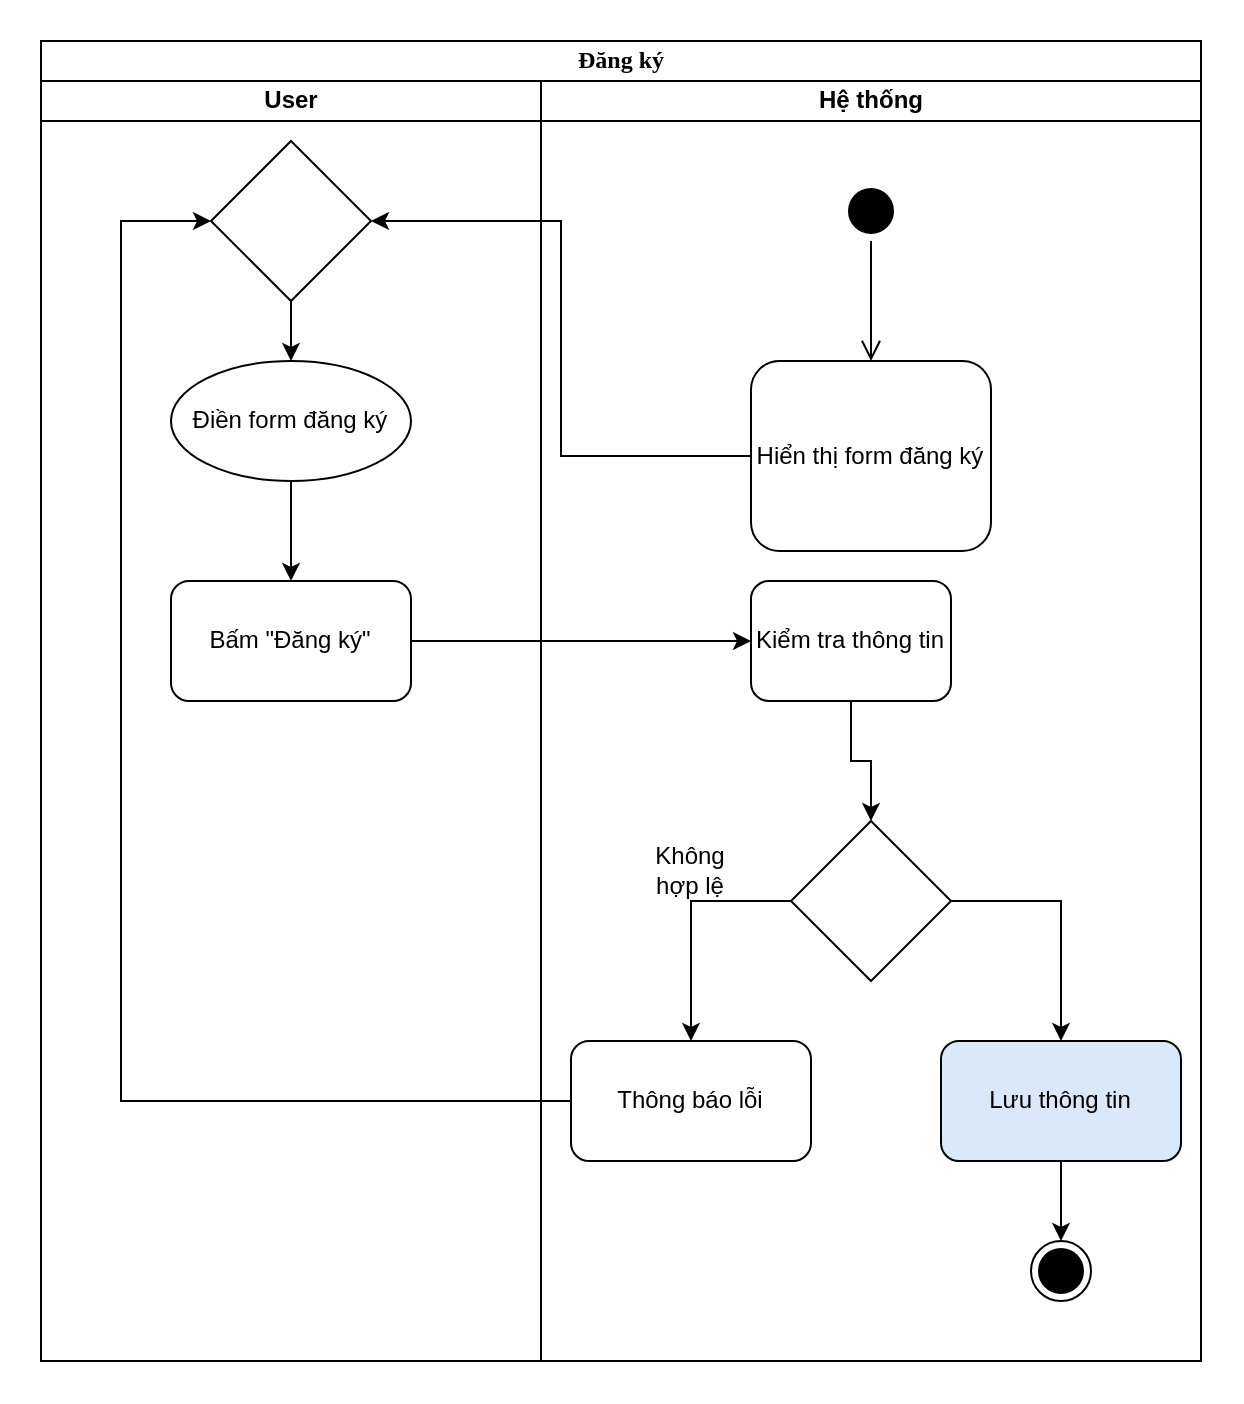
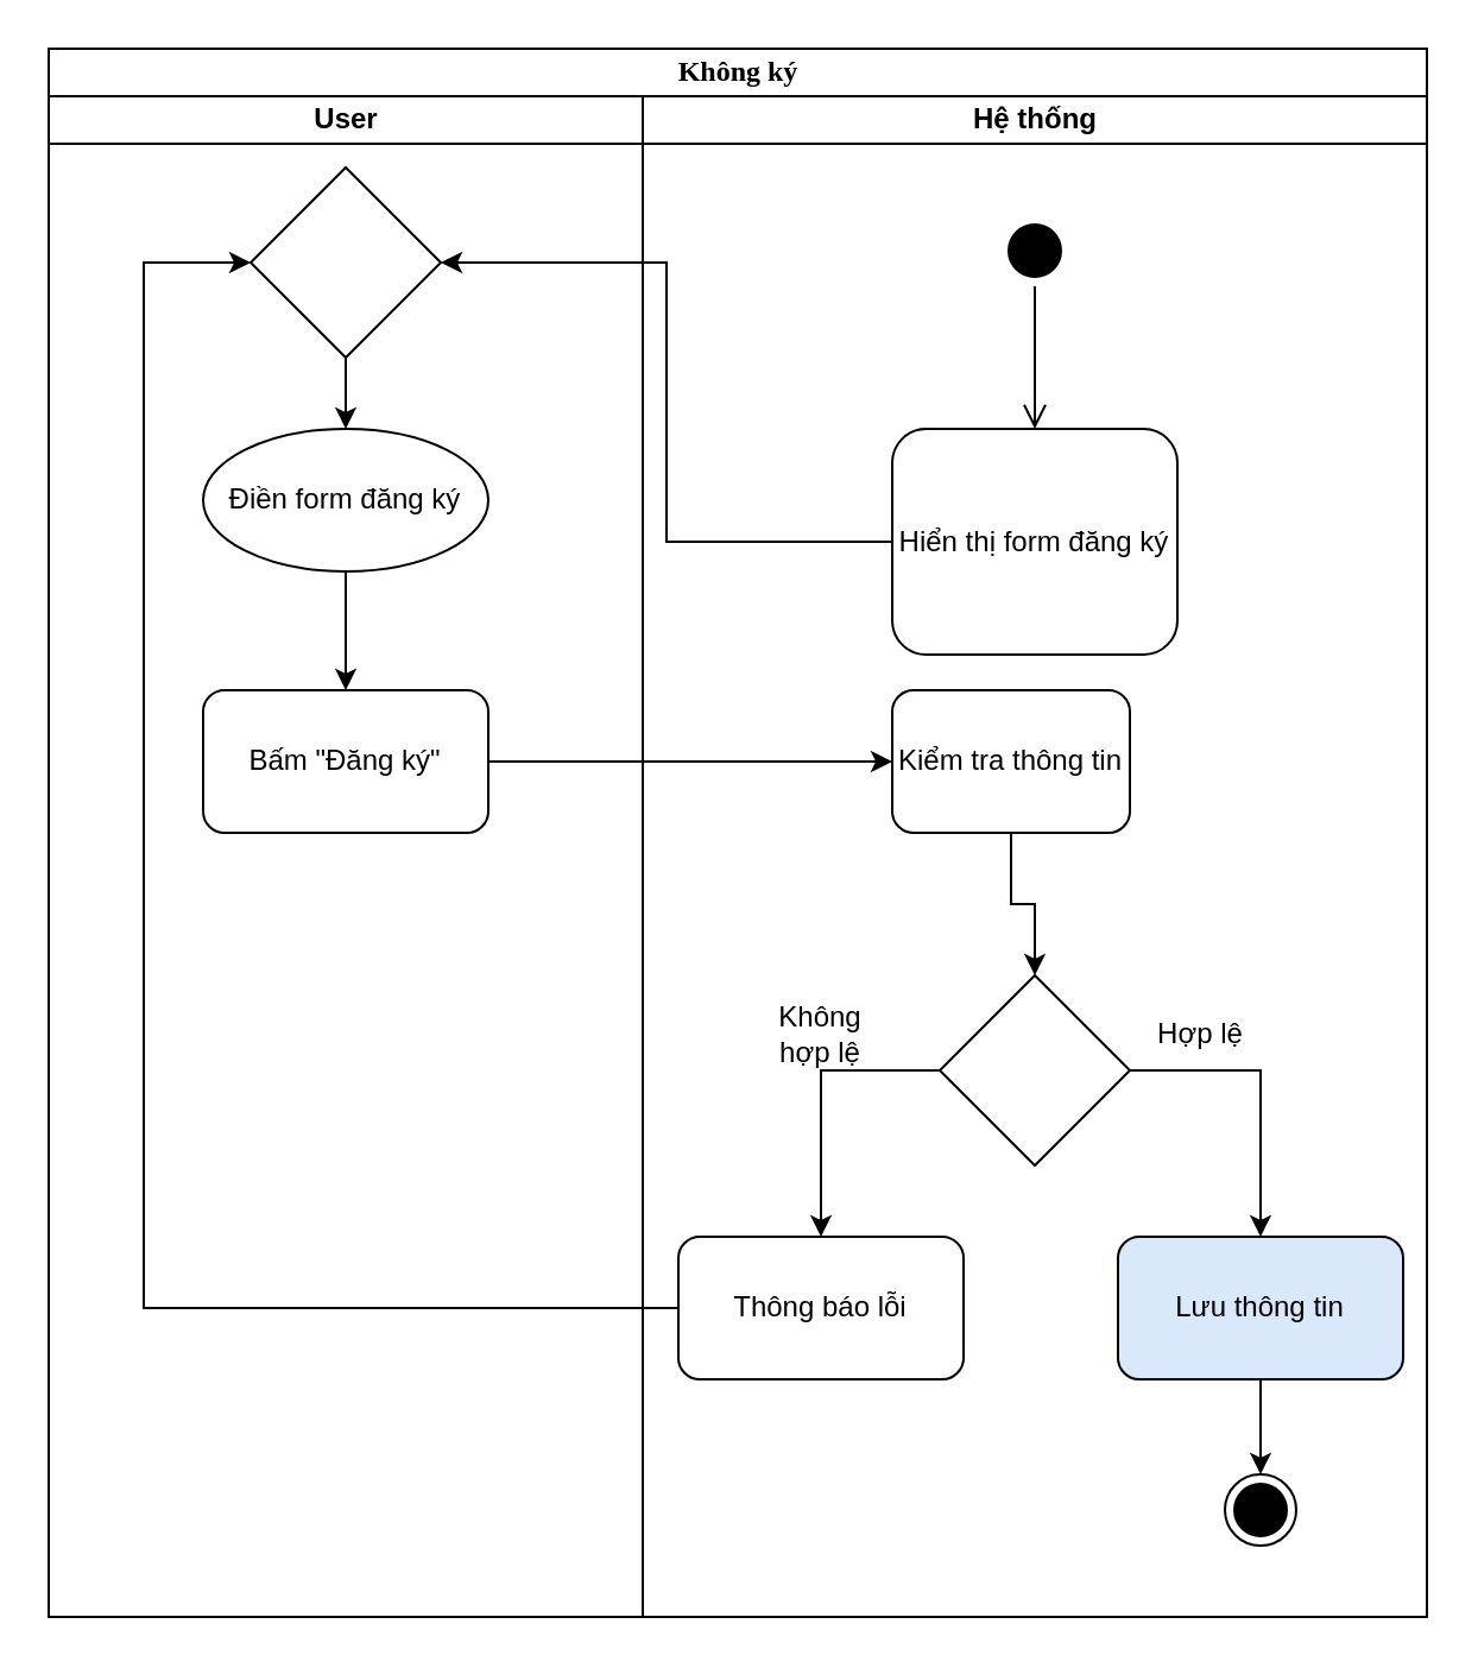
  <mxCell id="0" />
  <mxCell id="1" parent="0" />
- <mxCell id="2" value="Đăng ký" style="swimlane;html=1;childLayout=stackLayout;startSize=20;rounded=0;shadow=0;comic=0;labelBackgroundColor=none;strokeWidth=1;fontFamily=Verdana;fontSize=12;align=center;" parent="1" vertex="1"><mxGeometry x="20" y="20" width="580" height="660" as="geometry" /></mxCell>
+ <mxCell id="2" value="Không ký" style="swimlane;html=1;childLayout=stackLayout;startSize=20;rounded=0;shadow=0;comic=0;labelBackgroundColor=none;strokeWidth=1;fontFamily=Verdana;fontSize=12;align=center;" parent="1" vertex="1"><mxGeometry x="20" y="20" width="580" height="660" as="geometry" /></mxCell>
  <mxCell id="3" value="User" style="swimlane;html=1;startSize=20;" parent="2" vertex="1"><mxGeometry y="20" width="250" height="640" as="geometry" /></mxCell>
  <mxCell id="4" style="edgeStyle=orthogonalEdgeStyle;rounded=0;orthogonalLoop=1;jettySize=auto;html=1;entryX=0.5;entryY=0;entryDx=0;entryDy=0;strokeColor=#000000;" edge="1" parent="3" source="5" target="6"><mxGeometry relative="1" as="geometry" /></mxCell>
  <mxCell id="5" value="Điền form đăng ký" style="ellipse;whiteSpace=wrap;html=1;strokeColor=#000000;" vertex="1" parent="3"><mxGeometry x="65" y="140" width="120" height="60" as="geometry" /></mxCell>
  <mxCell id="6" value="Bấm &quot;Đăng ký&quot;" style="rounded=1;whiteSpace=wrap;html=1;strokeColor=#000000;" vertex="1" parent="3"><mxGeometry x="65" y="250" width="120" height="60" as="geometry" /></mxCell>
  <mxCell id="7" style="edgeStyle=orthogonalEdgeStyle;rounded=0;orthogonalLoop=1;jettySize=auto;html=1;entryX=0.5;entryY=0;entryDx=0;entryDy=0;strokeColor=#000000;" edge="1" parent="3" source="8" target="5"><mxGeometry relative="1" as="geometry" /></mxCell>
  <mxCell id="8" value="" style="rhombus;whiteSpace=wrap;html=1;strokeColor=#000000;" vertex="1" parent="3"><mxGeometry x="85" y="30" width="80" height="80" as="geometry" /></mxCell>
  <mxCell id="9" value="Hệ thống" style="swimlane;html=1;startSize=20;" parent="2" vertex="1"><mxGeometry x="250" y="20" width="330" height="640" as="geometry" /></mxCell>
  <mxCell id="10" value="" style="ellipse;html=1;shape=startState;fillColor=#000000;strokeColor=#000000;" vertex="1" parent="9"><mxGeometry x="150" y="50" width="30" height="30" as="geometry" /></mxCell>
  <mxCell id="11" value="" style="edgeStyle=orthogonalEdgeStyle;html=1;verticalAlign=bottom;endArrow=open;endSize=8;strokeColor=#000000;rounded=0;entryX=0.5;entryY=0;entryDx=0;entryDy=0;" edge="1" source="10" parent="9" target="12"><mxGeometry relative="1" as="geometry"><mxPoint x="165" y="140" as="targetPoint" /></mxGeometry></mxCell>
  <mxCell id="12" value="Hiển thị form đăng ký" style="rounded=1;whiteSpace=wrap;html=1;strokeColor=#000000;" vertex="1" parent="9"><mxGeometry x="105" y="140" width="120" height="95" as="geometry" /></mxCell>
  <mxCell id="13" style="edgeStyle=orthogonalEdgeStyle;rounded=0;orthogonalLoop=1;jettySize=auto;html=1;entryX=0.5;entryY=0;entryDx=0;entryDy=0;strokeColor=#000000;" edge="1" parent="9" source="14" target="17"><mxGeometry relative="1" as="geometry" /></mxCell>
  <mxCell id="14" value="Kiểm tra thông tin" style="rounded=1;whiteSpace=wrap;html=1;strokeColor=#000000;" vertex="1" parent="9"><mxGeometry x="105" y="250" width="100" height="60" as="geometry" /></mxCell>
  <mxCell id="15" style="edgeStyle=orthogonalEdgeStyle;rounded=0;orthogonalLoop=1;jettySize=auto;html=1;strokeColor=#000000;" edge="1" parent="9" source="17" target="18"><mxGeometry relative="1" as="geometry"><Array as="points"><mxPoint x="75" y="410" /></Array></mxGeometry></mxCell>
  <mxCell id="16" style="edgeStyle=orthogonalEdgeStyle;rounded=0;orthogonalLoop=1;jettySize=auto;html=1;strokeColor=#000000;" edge="1" parent="9" source="17" target="21"><mxGeometry relative="1" as="geometry"><Array as="points"><mxPoint x="260" y="410" /></Array></mxGeometry></mxCell>
  <mxCell id="17" value="" style="rhombus;whiteSpace=wrap;html=1;strokeColor=#000000;" vertex="1" parent="9"><mxGeometry x="125" y="370" width="80" height="80" as="geometry" /></mxCell>
  <mxCell id="18" value="Thông báo lỗi" style="rounded=1;whiteSpace=wrap;html=1;strokeColor=#000000;" vertex="1" parent="9"><mxGeometry x="15" y="480" width="120" height="60" as="geometry" /></mxCell>
  <mxCell id="19" value="Không hợp lệ" style="text;html=1;strokeColor=none;fillColor=none;align=center;verticalAlign=middle;whiteSpace=wrap;rounded=0;" vertex="1" parent="9"><mxGeometry x="45" y="380" width="60" height="30" as="geometry" /></mxCell>
  <mxCell id="20" style="edgeStyle=orthogonalEdgeStyle;rounded=0;orthogonalLoop=1;jettySize=auto;html=1;entryX=0.5;entryY=0;entryDx=0;entryDy=0;strokeColor=#000000;" edge="1" parent="9" source="21" target="23"><mxGeometry relative="1" as="geometry" /></mxCell>
  <mxCell id="21" value="Lưu thông tin" style="rounded=1;whiteSpace=wrap;html=1;strokeColor=#000000;fillColor=#dae8fc;" vertex="1" parent="9"><mxGeometry x="200" y="480" width="120" height="60" as="geometry" /></mxCell>
+ <mxCell id="22" value="Hợp lệ" style="text;html=1;strokeColor=none;fillColor=none;align=center;verticalAlign=middle;whiteSpace=wrap;rounded=0;" vertex="1" parent="9"><mxGeometry x="205" y="380" width="60" height="30" as="geometry" /></mxCell>
  <mxCell id="23" value="" style="ellipse;html=1;shape=endState;fillColor=#000000;strokeColor=default;" vertex="1" parent="9"><mxGeometry x="245" y="580" width="30" height="30" as="geometry" /></mxCell>
  <mxCell id="24" style="edgeStyle=orthogonalEdgeStyle;rounded=0;orthogonalLoop=1;jettySize=auto;html=1;entryX=1;entryY=0.5;entryDx=0;entryDy=0;strokeColor=#000000;" edge="1" parent="2" source="12" target="8"><mxGeometry relative="1" as="geometry" /></mxCell>
  <mxCell id="25" style="edgeStyle=orthogonalEdgeStyle;rounded=0;orthogonalLoop=1;jettySize=auto;html=1;entryX=0;entryY=0.5;entryDx=0;entryDy=0;strokeColor=#000000;" edge="1" parent="2" source="6" target="14"><mxGeometry relative="1" as="geometry" /></mxCell>
  <mxCell id="26" style="edgeStyle=orthogonalEdgeStyle;rounded=0;orthogonalLoop=1;jettySize=auto;html=1;entryX=0;entryY=0.5;entryDx=0;entryDy=0;strokeColor=#000000;" edge="1" parent="2" source="18" target="8"><mxGeometry relative="1" as="geometry"><Array as="points"><mxPoint x="40" y="530" /><mxPoint x="40" y="90" /></Array></mxGeometry></mxCell>
